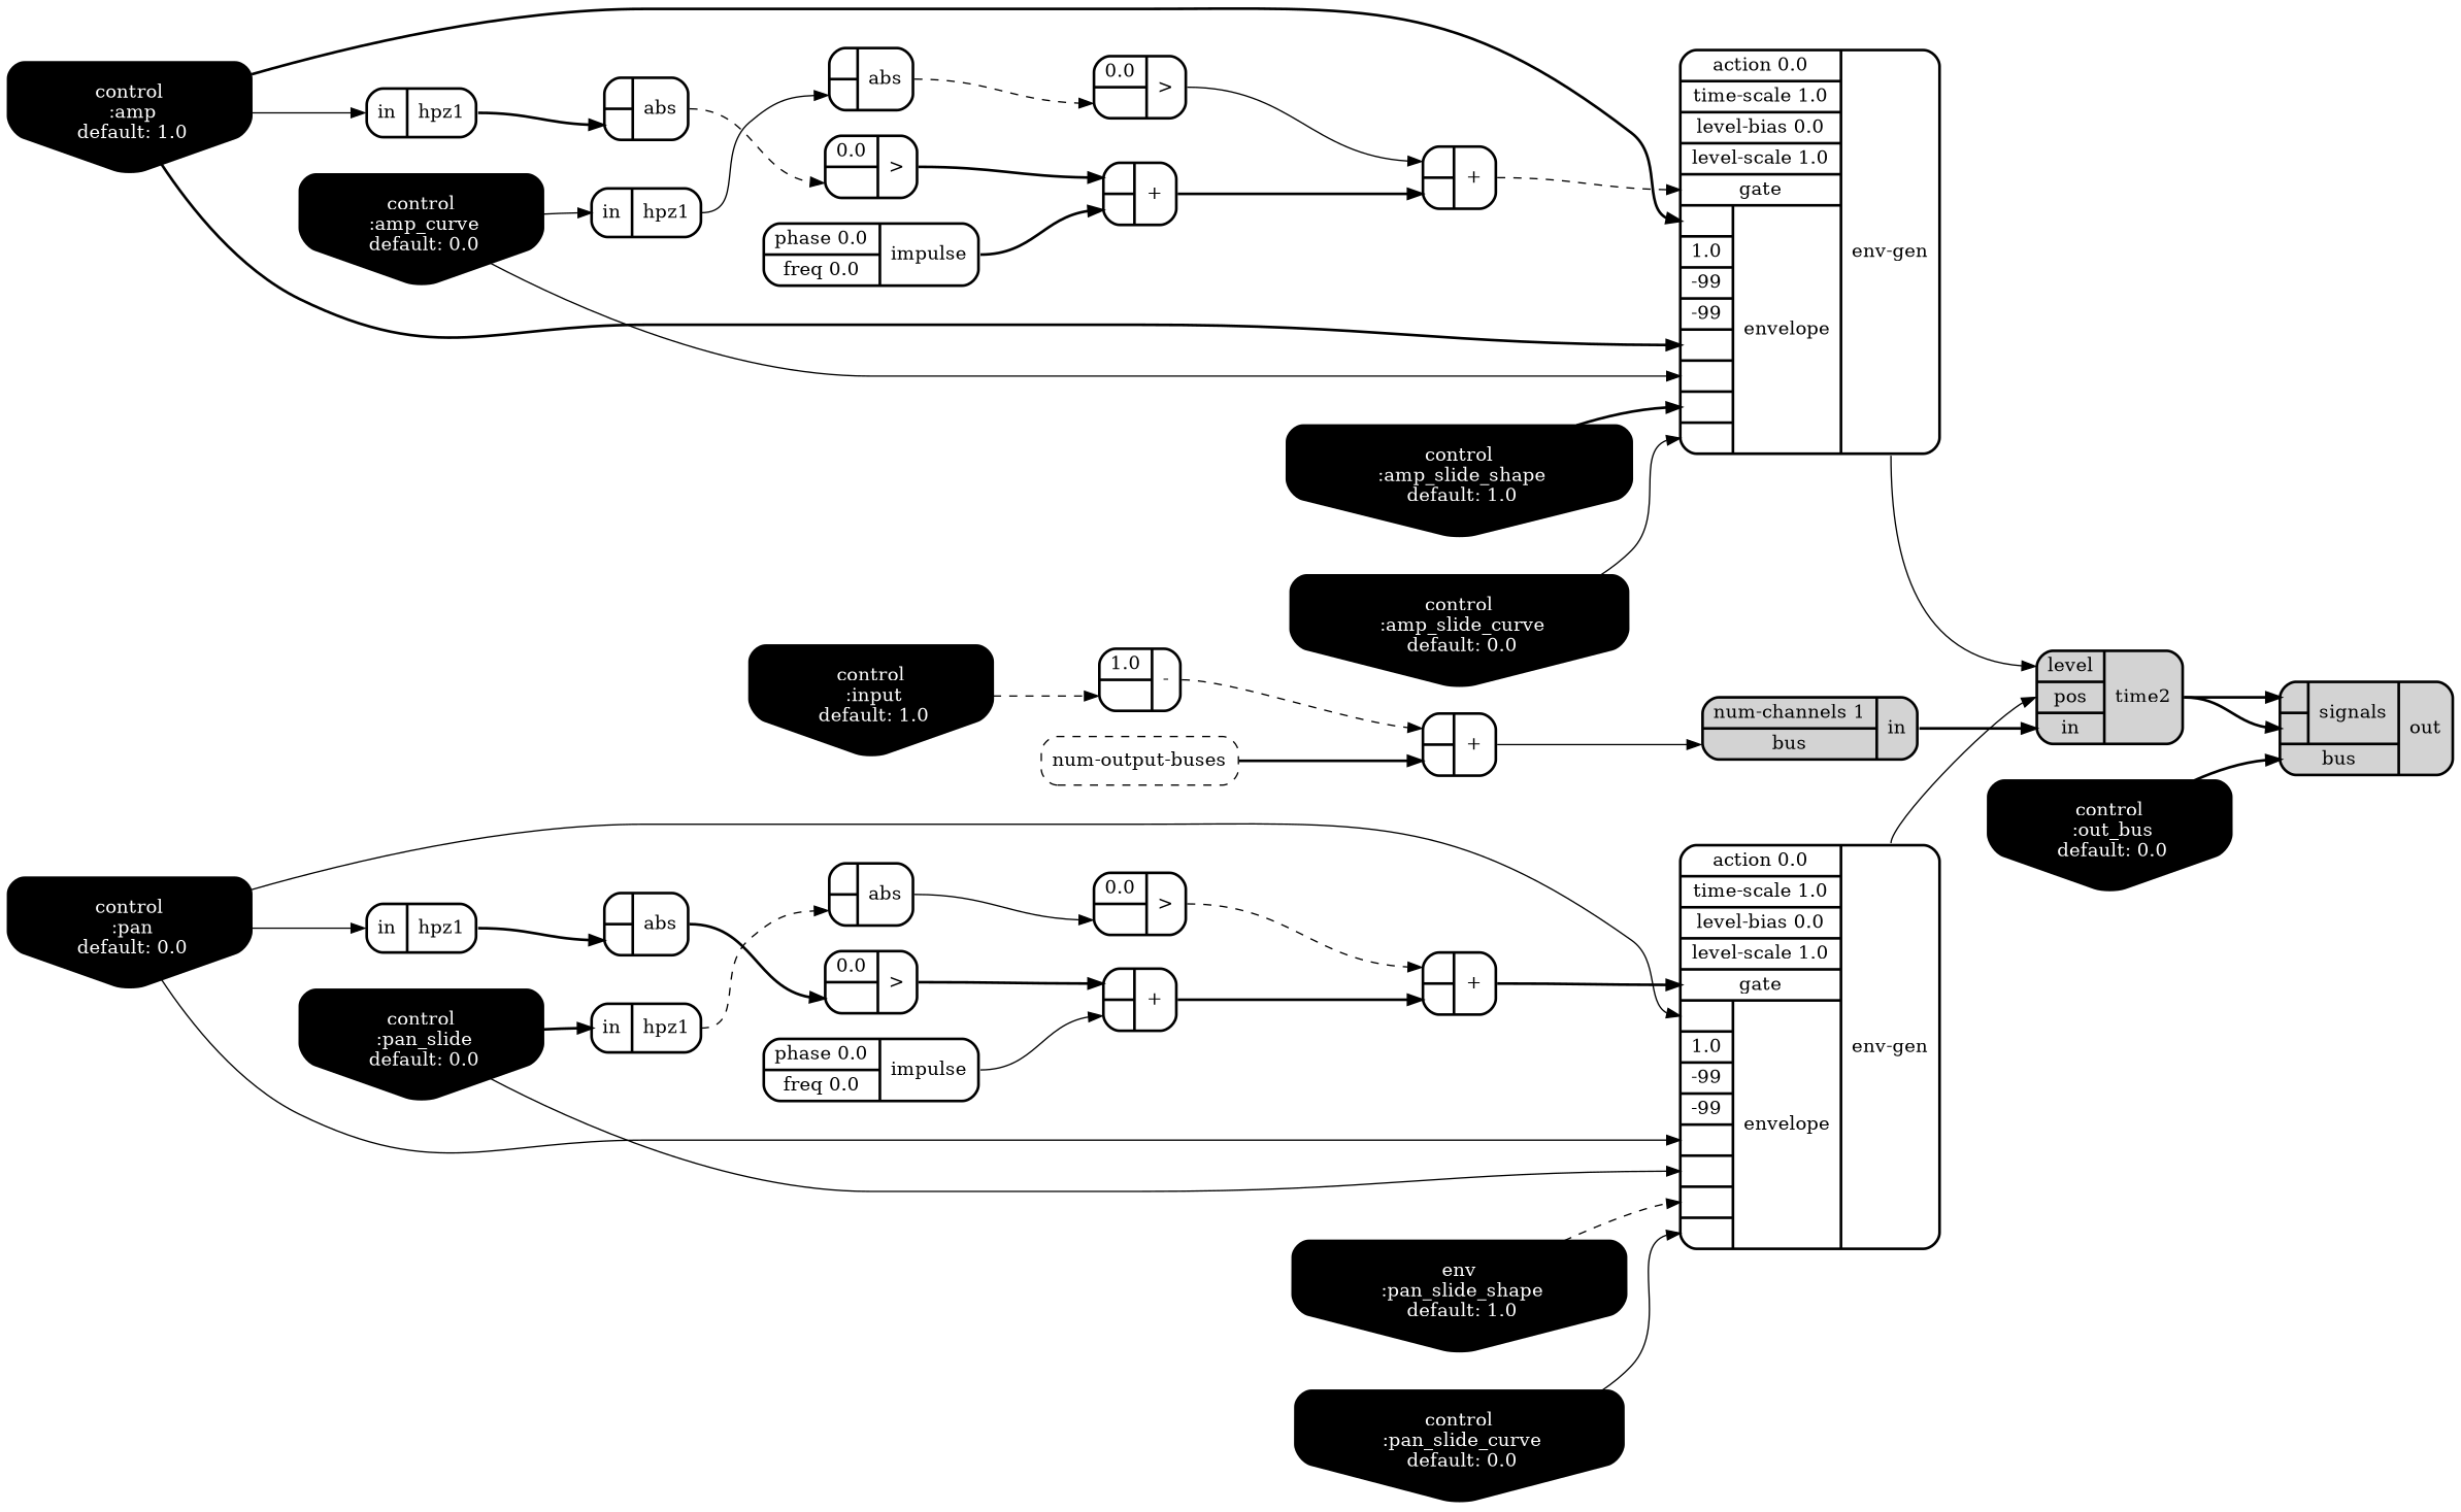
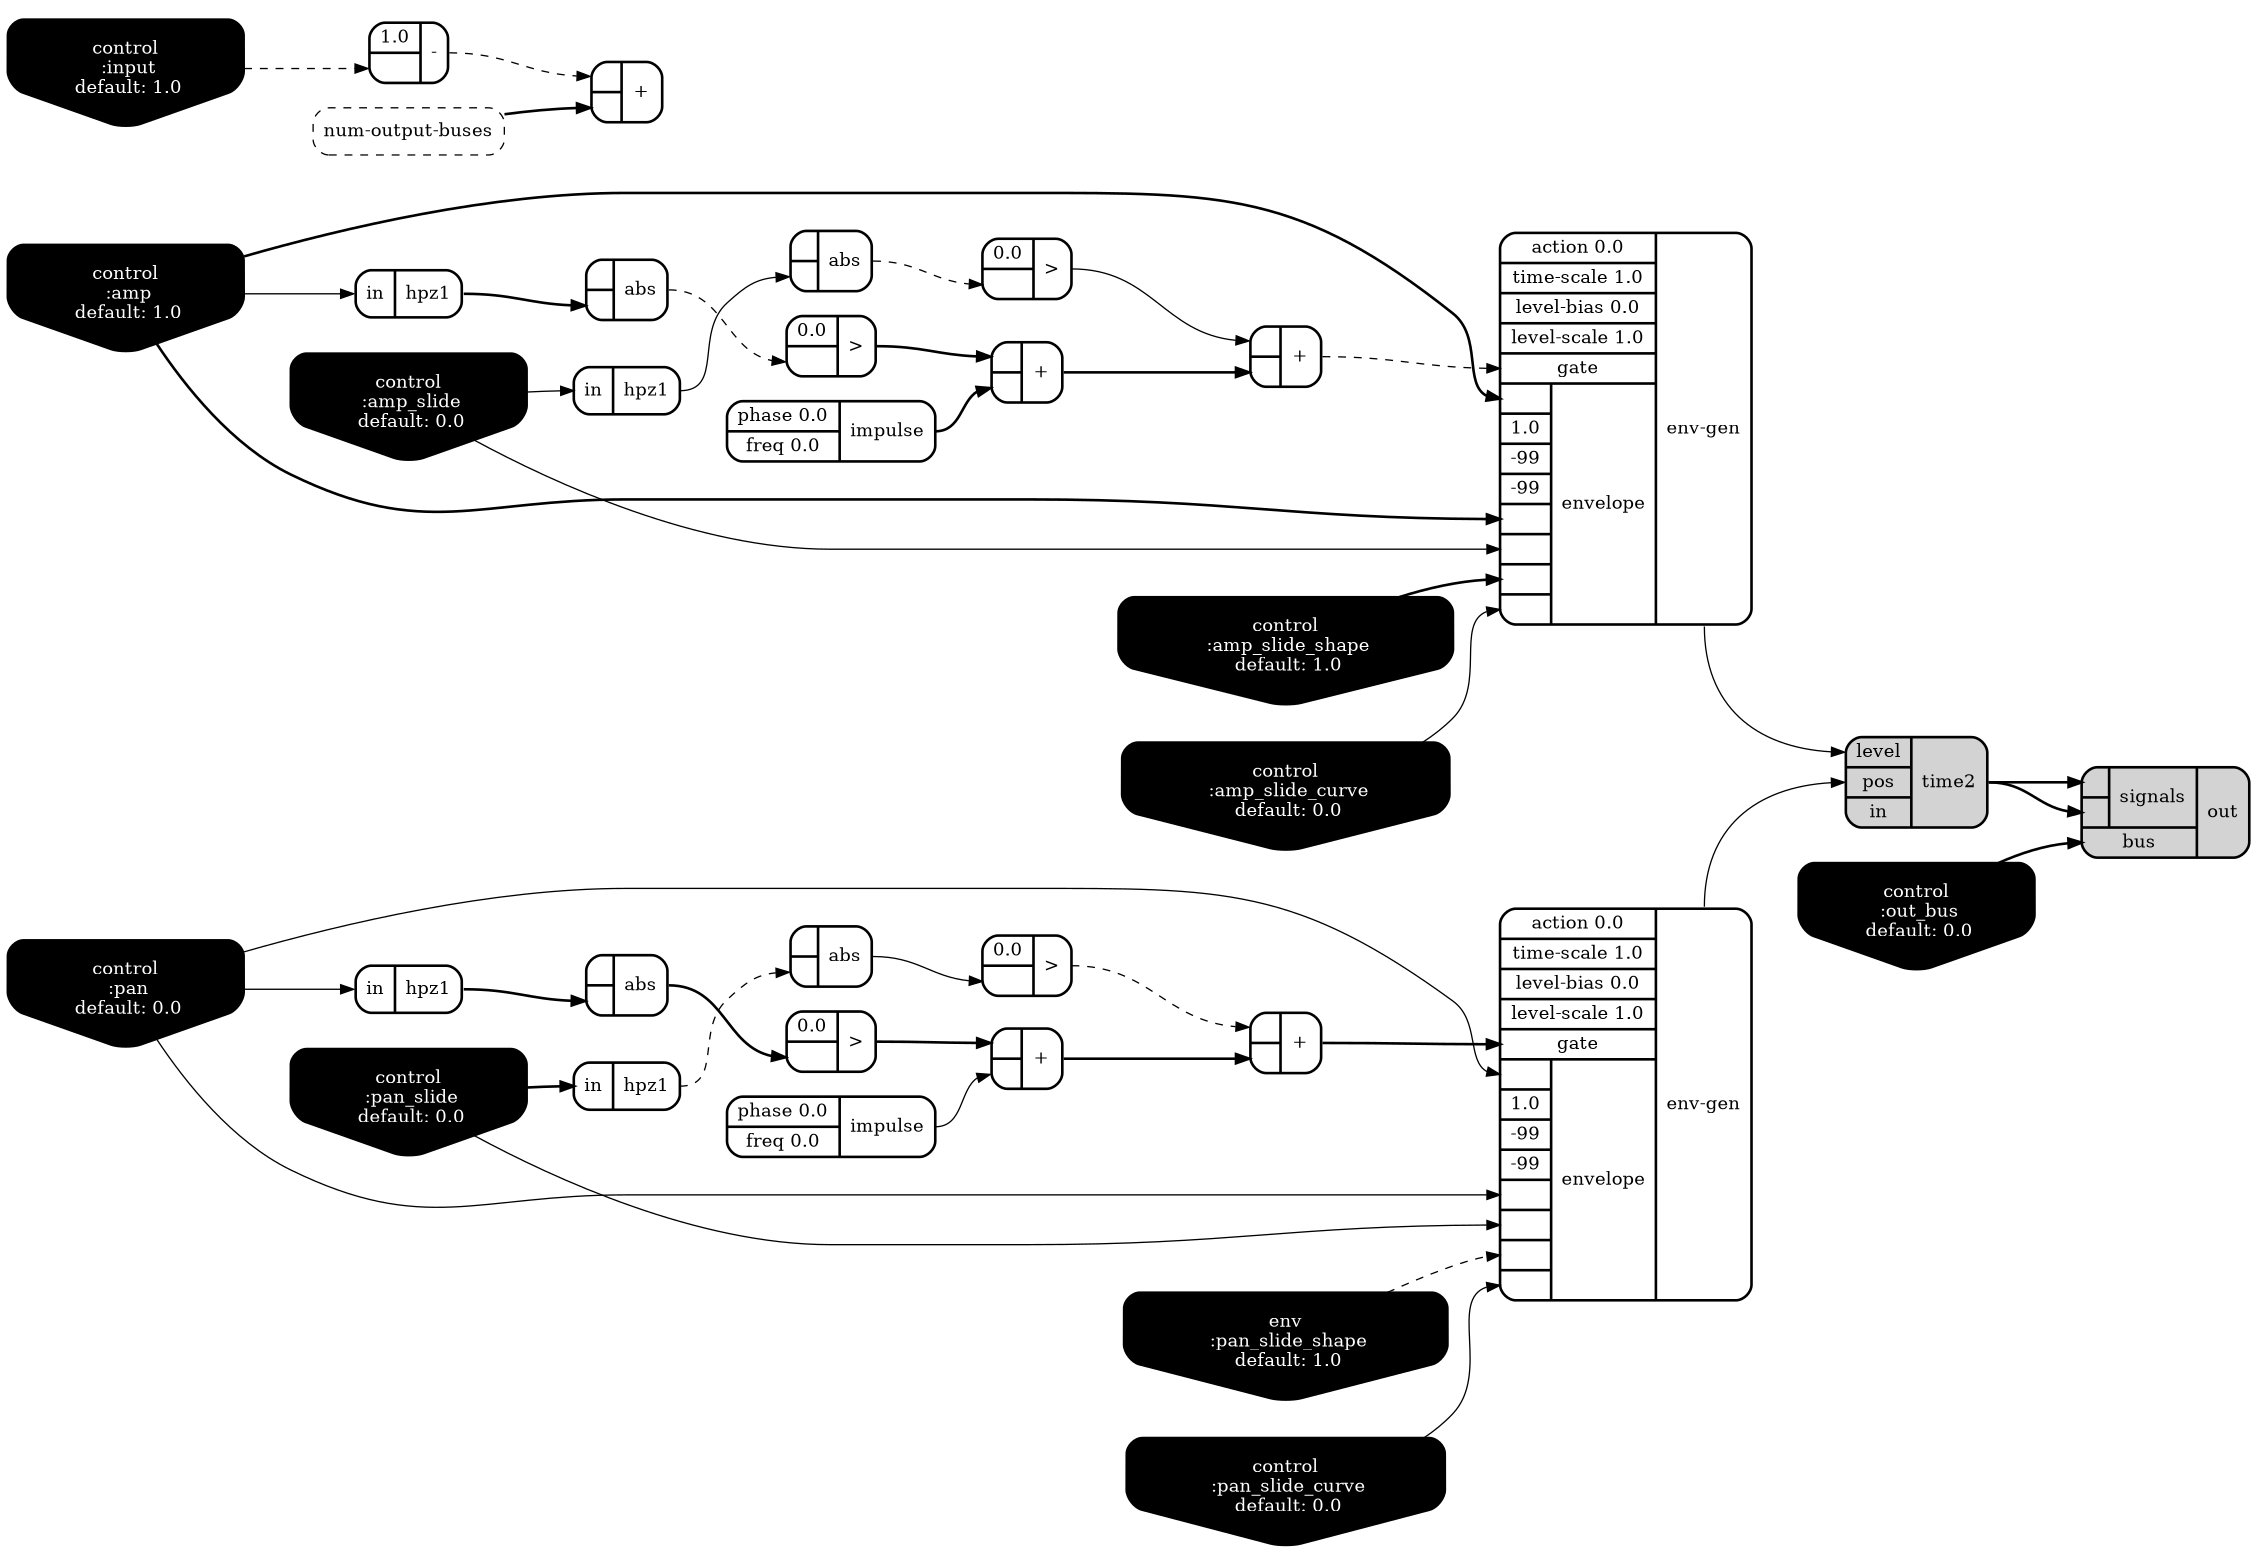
  digraph {
    rankdir=LR
    node [rankdir=LR shape=record style="bold, rounded"]
    edge [headport=a style=bold tailport=__UG_NAME__]
    n1 [label="{{ <b> |<a> } |<__UG_NAME__>+ }"]
    n2 [label="{{ <b> |<a> } |<__UG_NAME__>+ }"]
    n3 [label="{{ <action> action 0.0|<time____scale> time-scale 1.0|<level____bias> level-bias 0.0|<level____scale> level-scale 1.0|<gate> gate|{{<envelope___control___0>|1.0|-99|-99|<envelope___control___4>|<envelope___control___5>|<envelope___control___6>|<envelope___control___7>}|envelope}} |<__UG_NAME__>env-gen }"]
    n4 [label="{{ <level> level|<pos> pos|<in> in} |<__UG_NAME__>time2 }" style="filled, bold, rounded"]
    n5 [label="{{ <b> |<a> } |<__UG_NAME__>+ }"]
-   n6 [label="{{ <num____channels> num-channels 1|<bus> bus} |<__UG_NAME__>in }" style="filled, bold, rounded"]
    n7 [label="{{ <b> |<a> } |<__UG_NAME__>+ }"]
    n8 [label="{{ <b> |<a> } |<__UG_NAME__>+ }"]
    n9 [label="{{ <action> action 0.0|<time____scale> time-scale 1.0|<level____bias> level-bias 0.0|<level____scale> level-scale 1.0|<gate> gate|{{<envelope___control___0>|1.0|-99|-99|<envelope___control___4>|<envelope___control___5>|<envelope___control___6>|<envelope___control___7>}|envelope}} |<__UG_NAME__>env-gen }"]
    n10 [label="{{ <b> 1.0|<a> } |<__UG_NAME__>- }"]
    n11 [label="{{ <b> 0.0|<a> } |<__UG_NAME__>\> }"]
    n12 [label="{{ <b> 0.0|<a> } |<__UG_NAME__>\> }"]
    n13 [label="{{ <b> 0.0|<a> } |<__UG_NAME__>\> }"]
    n14 [label="{{ <b> 0.0|<a> } |<__UG_NAME__>\> }"]
    n15 [label="{{ <b> |<a> } |<__UG_NAME__>abs }"]
    n16 [label="{{ <b> |<a> } |<__UG_NAME__>abs }"]
    n17 [label="{{ <b> |<a> } |<__UG_NAME__>abs }"]
    n18 [label="{{ <b> |<a> } |<__UG_NAME__>abs }"]
    n19 [fillcolor=black fontcolor=white label="control\n :amp\n default: 1.0" shape=invhouse style="rounded, filled, bold" rankdir=""]
    n20 [label="{{ <in> in} |<__UG_NAME__>hpz1 }"]
-   n21 [fillcolor=black fontcolor=white label="control\n :amp_curve\n default: 0.0" shape=invhouse style="rounded, filled, bold" rankdir=""]
+   n21 [fillcolor=black fontcolor=white label="control\n :amp_slide\n default: 0.0" shape=invhouse style="rounded, filled, bold" rankdir=""]
    n22 [label="{{ <in> in} |<__UG_NAME__>hpz1 }"]
    n23 [fillcolor=black fontcolor=white label="control\n :amp_slide_shape\n default: 1.0" shape=invhouse style="rounded, filled, bold" rankdir=""]
    n24 [fillcolor=black fontcolor=white label="control\n :amp_slide_curve\n default: 0.0" shape=invhouse style="rounded, filled, bold" rankdir=""]
    n25 [fillcolor=black fontcolor=white label="control\n :pan\n default: 0.0" shape=invhouse style="rounded, filled, bold" rankdir=""]
    n26 [label="{{ <in> in} |<__UG_NAME__>hpz1 }"]
    n27 [fillcolor=black fontcolor=white label="control\n :pan_slide\n default: 0.0" shape=invhouse style="rounded, filled, bold" rankdir=""]
    n28 [label="{{ <in> in} |<__UG_NAME__>hpz1 }"]
    n29 [fillcolor=black fontcolor=white label="env\n :pan_slide_shape\n default: 1.0" shape=invhouse style="rounded, filled, bold" rankdir=""]
    n30 [fillcolor=black fontcolor=white label="control\n :pan_slide_curve\n default: 0.0" shape=invhouse style="rounded, filled, bold" rankdir=""]
    n31 [fillcolor=black fontcolor=white label="control\n :input\n default: 1.0" shape=invhouse style="rounded, filled, bold" rankdir=""]
    n32 [fillcolor=black fontcolor=white label="control\n :out_bus\n default: 0.0" shape=invhouse style="rounded, filled, bold" rankdir=""]
    n33 [label="{{ {{<signals___pan2___0>|<signals___pan2___1>}|signals}|<bus> bus} |<__UG_NAME__>out }" style="filled, bold, rounded"]
    n34 [label="{{ <phase> phase 0.0|<freq> freq 0.0} |<__UG_NAME__>impulse }"]
    n35 [label="{{ <phase> phase 0.0|<freq> freq 0.0} |<__UG_NAME__>impulse }"]
    n36 [label="{<__UG_NAME__>num-output-buses }" style="dashed, rounded"]
    n1 -> n2
    n2 -> n3 [headport=gate style=dashed]
    n3 -> n4 [headport=level style=solid]
    n4 -> n33 [headport=signals___pan2___0]
    n4 -> n33 [headport=signals___pan2___1]
-   n5 -> n6 [headport=bus style=solid]
-   n6 -> n4 [headport=in]
    n7 -> n8
    n8 -> n9 [headport=gate]
    n9 -> n4 [headport=pos style=solid]
    n10 -> n5 [headport=b style=dashed]
    n11 -> n1 [headport=b]
    n12 -> n2 [headport=b style=solid]
    n13 -> n7 [headport=b]
    n14 -> n8 [headport=b style=dashed]
    n15 -> n14 [style=solid]
    n16 -> n11 [style=dashed]
    n17 -> n12 [style=dashed]
    n18 -> n13
    n19 -> n3 [headport=envelope___control___0]
    n19 -> n3 [headport=envelope___control___4]
    n19 -> n20 [headport=in style=solid]
    n20 -> n16
    n21 -> n3 [headport=envelope___control___5 style=solid]
    n21 -> n22 [headport=in style=solid]
    n22 -> n17 [style=solid]
    n23 -> n3 [headport=envelope___control___6]
    n24 -> n3 [headport=envelope___control___7 style=solid]
    n25 -> n9 [headport=envelope___control___0 style=solid]
    n25 -> n9 [headport=envelope___control___4 style=solid]
    n25 -> n26 [headport=in style=solid]
    n26 -> n18
    n27 -> n9 [headport=envelope___control___5 style=solid]
    n27 -> n28 [headport=in]
    n28 -> n15 [style=dashed]
    n29 -> n9 [headport=envelope___control___6 style=dashed]
    n30 -> n9 [headport=envelope___control___7 style=solid]
    n31 -> n10 [style=dashed]
    n32 -> n33 [headport=bus]
    n34 -> n1
    n35 -> n7 [style=solid]
    n36 -> n5
  }
